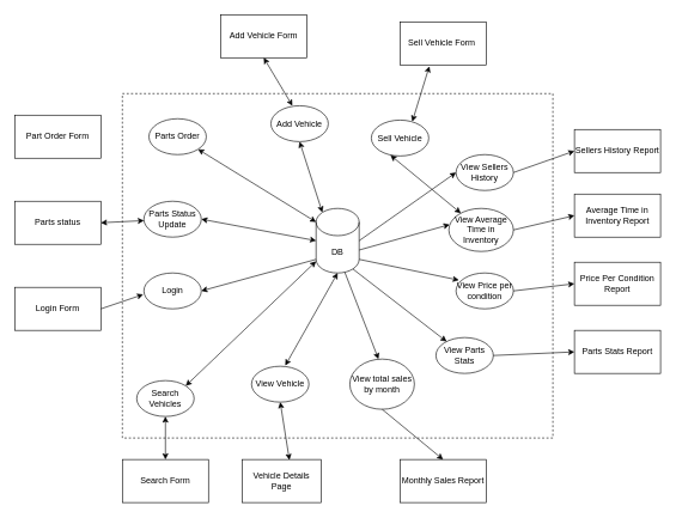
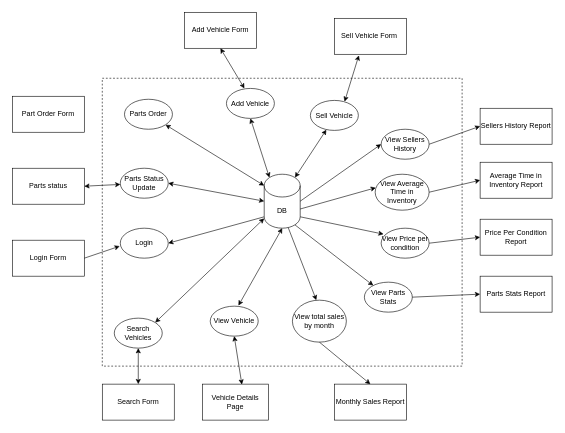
  <mxCell id="0" />
  <mxCell id="1" parent="0" />
  <mxCell id="2" value="DB" style="shape=cylinder3;whiteSpace=wrap;html=1;boundedLbl=1;backgroundOutline=1;size=19;" parent="1" vertex="1"><mxGeometry x="440" y="290" width="60" height="90" as="geometry" /></mxCell>
  <mxCell id="3" value="" style="endArrow=none;dashed=1;html=1;rounded=0;" parent="1" edge="1"><mxGeometry width="50" height="50" relative="1" as="geometry"><mxPoint x="770" y="610" as="sourcePoint" /><mxPoint x="770" y="610" as="targetPoint" /><Array as="points"><mxPoint x="170" y="610" /><mxPoint x="170" y="130" /><mxPoint x="770" y="130" /></Array></mxGeometry></mxCell>
  <mxCell id="4" value="Search Vehicles" style="ellipse;whiteSpace=wrap;html=1;" parent="1" vertex="1"><mxGeometry x="190" y="530" width="80" height="50" as="geometry" /></mxCell>
  <mxCell id="5" value="Login Form" style="rounded=0;whiteSpace=wrap;html=1;" parent="1" vertex="1"><mxGeometry x="20" y="400" width="120" height="60" as="geometry" /></mxCell>
  <mxCell id="6" value="Login" style="ellipse;whiteSpace=wrap;html=1;" parent="1" vertex="1"><mxGeometry x="200" y="380" width="80" height="50" as="geometry" /></mxCell>
  <mxCell id="7" value="" style="endArrow=classic;html=1;rounded=0;exitX=0;exitY=1;exitDx=0;exitDy=-19;exitPerimeter=0;entryX=1;entryY=0.5;entryDx=0;entryDy=0;" parent="1" source="2" target="6" edge="1"><mxGeometry width="50" height="50" relative="1" as="geometry"><mxPoint x="450" y="380" as="sourcePoint" /><mxPoint x="500" y="330" as="targetPoint" /></mxGeometry></mxCell>
  <mxCell id="8" value="" style="endArrow=classic;html=1;rounded=0;exitX=1;exitY=0.5;exitDx=0;exitDy=0;" parent="1" source="5" edge="1"><mxGeometry width="50" height="50" relative="1" as="geometry"><mxPoint x="450" y="380" as="sourcePoint" /><mxPoint x="199" y="410" as="targetPoint" /></mxGeometry></mxCell>
  <mxCell id="9" value="Part Order Form" style="rounded=0;whiteSpace=wrap;html=1;" parent="1" vertex="1"><mxGeometry x="20" y="160" width="120" height="60" as="geometry" /></mxCell>
  <mxCell id="10" value="Parts Order" style="ellipse;whiteSpace=wrap;html=1;" parent="1" vertex="1"><mxGeometry x="207" y="165" width="80" height="50" as="geometry" /></mxCell>
  <mxCell id="11" value="Add Vehicle Form" style="rounded=0;whiteSpace=wrap;html=1;" parent="1" vertex="1"><mxGeometry x="307" y="20" width="120" height="60" as="geometry" /></mxCell>
  <mxCell id="12" value="Add Vehicle" style="ellipse;whiteSpace=wrap;html=1;" parent="1" vertex="1"><mxGeometry x="377" y="146.94" width="80" height="50" as="geometry" /></mxCell>
  <mxCell id="13" value="" style="endArrow=classic;html=1;rounded=0;exitX=0.5;exitY=1;exitDx=0;exitDy=0;entryX=0.375;entryY=0;entryDx=0;entryDy=0;entryPerimeter=0;startArrow=classic;startFill=1;" parent="1" source="11" target="12" edge="1"><mxGeometry width="50" height="50" relative="1" as="geometry"><mxPoint x="450" y="270" as="sourcePoint" /><mxPoint x="500" y="220" as="targetPoint" /></mxGeometry></mxCell>
  <mxCell id="14" value="" style="endArrow=classic;html=1;rounded=0;entryX=0.145;entryY=0;entryDx=0;entryDy=5.51;entryPerimeter=0;startArrow=classic;startFill=1;exitX=0.5;exitY=1;exitDx=0;exitDy=0;" parent="1" source="12" target="2" edge="1"><mxGeometry width="50" height="50" relative="1" as="geometry"><mxPoint x="397" y="200" as="sourcePoint" /><mxPoint x="408.96" y="290" as="targetPoint" /></mxGeometry></mxCell>
  <mxCell id="15" value="Sell Vehicle Form&amp;nbsp;" style="rounded=0;whiteSpace=wrap;html=1;" parent="1" vertex="1"><mxGeometry x="557" y="30" width="120" height="60" as="geometry" /></mxCell>
  <mxCell id="16" value="Sell Vehicle" style="ellipse;whiteSpace=wrap;html=1;" parent="1" vertex="1"><mxGeometry x="517" y="166.94" width="80" height="50" as="geometry" /></mxCell>
  <mxCell id="17" value="" style="endArrow=classic;html=1;rounded=0;entryX=0.713;entryY=0.04;entryDx=0;entryDy=0;entryPerimeter=0;exitX=0.34;exitY=1.031;exitDx=0;exitDy=0;exitPerimeter=0;startArrow=classic;startFill=1;" parent="1" source="15" target="16" edge="1"><mxGeometry width="50" height="50" relative="1" as="geometry"><mxPoint x="600" y="130" as="sourcePoint" /><mxPoint x="500" y="220" as="targetPoint" /></mxGeometry></mxCell>
  <mxCell id="18" value="View Sellers History" style="ellipse;whiteSpace=wrap;html=1;" parent="1" vertex="1"><mxGeometry x="635" y="215" width="80" height="50" as="geometry" /></mxCell>
  <mxCell id="19" value="View Average Time in Inventory" style="ellipse;whiteSpace=wrap;html=1;" parent="1" vertex="1"><mxGeometry x="625" y="290" width="90" height="60" as="geometry" /></mxCell>
  <mxCell id="20" value="View Price per condition" style="ellipse;whiteSpace=wrap;html=1;" parent="1" vertex="1"><mxGeometry x="635" y="380" width="80" height="50" as="geometry" /></mxCell>
  <mxCell id="21" value="View Parts Stats" style="ellipse;whiteSpace=wrap;html=1;" parent="1" vertex="1"><mxGeometry x="607" y="470" width="80" height="50" as="geometry" /></mxCell>
  <mxCell id="22" value="Parts Stats Report" style="rounded=0;whiteSpace=wrap;html=1;" parent="1" vertex="1"><mxGeometry x="800" y="460" width="120" height="60" as="geometry" /></mxCell>
  <mxCell id="23" value="" style="endArrow=classic;html=1;rounded=0;exitX=1;exitY=0.5;exitDx=0;exitDy=0;exitPerimeter=0;entryX=0;entryY=0.5;entryDx=0;entryDy=0;" parent="1" source="2" target="18" edge="1"><mxGeometry width="50" height="50" relative="1" as="geometry"><mxPoint x="450" y="390" as="sourcePoint" /><mxPoint x="500" y="340" as="targetPoint" /></mxGeometry></mxCell>
  <mxCell id="24" value="" style="endArrow=classic;html=1;rounded=0;entryX=0.012;entryY=0.375;entryDx=0;entryDy=0;exitX=1;exitY=0;exitDx=0;exitDy=58;exitPerimeter=0;entryPerimeter=0;" parent="1" source="2" target="19" edge="1"><mxGeometry width="50" height="50" relative="1" as="geometry"><mxPoint x="520" y="390" as="sourcePoint" /><mxPoint x="680" y="325" as="targetPoint" /></mxGeometry></mxCell>
  <mxCell id="25" value="" style="endArrow=classic;html=1;rounded=0;entryX=0.05;entryY=0.2;entryDx=0;entryDy=0;exitX=1;exitY=1;exitDx=0;exitDy=-19;exitPerimeter=0;entryPerimeter=0;" parent="1" source="2" target="20" edge="1"><mxGeometry width="50" height="50" relative="1" as="geometry"><mxPoint x="510" y="358" as="sourcePoint" /><mxPoint x="692" y="367" as="targetPoint" /></mxGeometry></mxCell>
  <mxCell id="26" value="" style="endArrow=classic;html=1;rounded=0;exitX=0.855;exitY=1;exitDx=0;exitDy=-5.51;exitPerimeter=0;" parent="1" source="2" target="21" edge="1"><mxGeometry width="50" height="50" relative="1" as="geometry"><mxPoint x="510" y="371" as="sourcePoint" /><mxPoint x="684" y="430" as="targetPoint" /></mxGeometry></mxCell>
  <mxCell id="27" value="" style="endArrow=classic;html=1;rounded=0;exitX=1;exitY=0.5;exitDx=0;exitDy=0;entryX=0;entryY=0.5;entryDx=0;entryDy=0;" parent="1" source="18" target="44" edge="1"><mxGeometry width="50" height="50" relative="1" as="geometry"><mxPoint x="450" y="390" as="sourcePoint" /><mxPoint x="500" y="340" as="targetPoint" /></mxGeometry></mxCell>
  <mxCell id="28" value="" style="endArrow=classic;html=1;rounded=0;exitX=1;exitY=0.5;exitDx=0;exitDy=0;entryX=0;entryY=0.5;entryDx=0;entryDy=0;" parent="1" source="19" target="45" edge="1"><mxGeometry width="50" height="50" relative="1" as="geometry"><mxPoint x="760" y="325" as="sourcePoint" /><mxPoint x="840" y="362" as="targetPoint" /></mxGeometry></mxCell>
  <mxCell id="29" value="" style="endArrow=classic;html=1;rounded=0;exitX=1;exitY=0.5;exitDx=0;exitDy=0;entryX=0;entryY=0.5;entryDx=0;entryDy=0;" parent="1" source="20" target="46" edge="1"><mxGeometry width="50" height="50" relative="1" as="geometry"><mxPoint x="760" y="385" as="sourcePoint" /><mxPoint x="850" y="372" as="targetPoint" /></mxGeometry></mxCell>
  <mxCell id="30" value="" style="endArrow=classic;html=1;rounded=0;exitX=1;exitY=0.5;exitDx=0;exitDy=0;entryX=0;entryY=0.5;entryDx=0;entryDy=0;" parent="1" source="21" target="22" edge="1"><mxGeometry width="50" height="50" relative="1" as="geometry"><mxPoint x="760" y="445" as="sourcePoint" /><mxPoint x="840" y="390" as="targetPoint" /></mxGeometry></mxCell>
  <mxCell id="31" value="Parts status" style="rounded=0;whiteSpace=wrap;html=1;" parent="1" vertex="1"><mxGeometry x="20" y="280" width="120" height="60" as="geometry" /></mxCell>
  <mxCell id="32" value="Parts Status Update" style="ellipse;whiteSpace=wrap;html=1;" parent="1" vertex="1"><mxGeometry x="200" y="280" width="80" height="50" as="geometry" /></mxCell>
  <mxCell id="33" value="" style="endArrow=classic;startArrow=classic;html=1;rounded=0;entryX=1;entryY=0.5;entryDx=0;entryDy=0;" parent="1" source="32" target="31" edge="1"><mxGeometry width="50" height="50" relative="1" as="geometry"><mxPoint x="450" y="390" as="sourcePoint" /><mxPoint x="500" y="340" as="targetPoint" /></mxGeometry></mxCell>
  <mxCell id="34" value="" style="endArrow=classic;startArrow=classic;html=1;rounded=0;exitX=1;exitY=0.5;exitDx=0;exitDy=0;entryX=0;entryY=0.5;entryDx=0;entryDy=0;entryPerimeter=0;" parent="1" source="32" target="2" edge="1"><mxGeometry width="50" height="50" relative="1" as="geometry"><mxPoint x="450" y="390" as="sourcePoint" /><mxPoint x="500" y="340" as="targetPoint" /></mxGeometry></mxCell>
  <mxCell id="35" value="Search Form" style="rounded=0;whiteSpace=wrap;html=1;" parent="1" vertex="1"><mxGeometry x="170" y="640" width="120" height="60" as="geometry" /></mxCell>
  <mxCell id="36" value="" style="endArrow=classic;startArrow=classic;html=1;rounded=0;exitX=0.5;exitY=0;exitDx=0;exitDy=0;" parent="1" source="35" target="4" edge="1"><mxGeometry width="50" height="50" relative="1" as="geometry"><mxPoint x="131" y="630" as="sourcePoint" /><mxPoint x="500" y="340" as="targetPoint" /></mxGeometry></mxCell>
  <mxCell id="37" value="" style="endArrow=classic;startArrow=classic;html=1;rounded=0;exitX=1;exitY=0;exitDx=0;exitDy=0;" parent="1" source="4" target="2" edge="1"><mxGeometry width="50" height="50" relative="1" as="geometry"><mxPoint x="450" y="390" as="sourcePoint" /><mxPoint x="500" y="340" as="targetPoint" /></mxGeometry></mxCell>
  <mxCell id="38" value="" style="endArrow=classic;html=1;rounded=0;entryX=0;entryY=0;entryDx=0;entryDy=19;entryPerimeter=0;startArrow=classic;startFill=1;" parent="1" source="10" target="2" edge="1"><mxGeometry width="50" height="50" relative="1" as="geometry"><mxPoint x="450" y="390" as="sourcePoint" /><mxPoint x="500" y="340" as="targetPoint" /></mxGeometry></mxCell>
- <mxCell id="39" value="" style="endArrow=classic;html=1;rounded=0;exitX=0.333;exitY=0.979;exitDx=0;exitDy=0;exitPerimeter=0;startArrow=classic;startFill=1;" parent="1" source="16" target="19" edge="1"><mxGeometry width="50" height="50" relative="1" as="geometry"><mxPoint x="450" y="390" as="sourcePoint" /><mxPoint x="500" y="340" as="targetPoint" /></mxGeometry></mxCell>
+ <mxCell id="39" value="" style="endArrow=classic;html=1;rounded=0;exitX=0.333;exitY=0.979;exitDx=0;exitDy=0;exitPerimeter=0;entryX=0.855;entryY=0;entryDx=0;entryDy=5.51;entryPerimeter=0;startArrow=classic;startFill=1;" parent="1" source="16" target="2" edge="1"><mxGeometry width="50" height="50" relative="1" as="geometry"><mxPoint x="450" y="390" as="sourcePoint" /><mxPoint x="500" y="340" as="targetPoint" /></mxGeometry></mxCell>
  <mxCell id="40" value="Vehicle Details Page" style="rounded=0;whiteSpace=wrap;html=1;" parent="1" vertex="1"><mxGeometry x="337" y="640" width="110" height="60" as="geometry" /></mxCell>
  <mxCell id="41" value="View Vehicle" style="ellipse;whiteSpace=wrap;html=1;" parent="1" vertex="1"><mxGeometry x="350" y="510" width="80" height="50" as="geometry" /></mxCell>
  <mxCell id="42" value="" style="endArrow=classic;html=1;rounded=0;entryX=0.588;entryY=-0.02;entryDx=0;entryDy=0;entryPerimeter=0;exitX=0.5;exitY=1;exitDx=0;exitDy=0;exitPerimeter=0;startArrow=classic;startFill=1;" parent="1" source="2" target="41" edge="1"><mxGeometry width="50" height="50" relative="1" as="geometry"><mxPoint x="490" y="380" as="sourcePoint" /><mxPoint x="500" y="330" as="targetPoint" /></mxGeometry></mxCell>
  <mxCell id="43" value="" style="endArrow=classic;html=1;rounded=0;exitX=0.5;exitY=1;exitDx=0;exitDy=0;entryX=0.598;entryY=0.012;entryDx=0;entryDy=0;entryPerimeter=0;startArrow=classic;startFill=1;" parent="1" source="41" target="40" edge="1"><mxGeometry width="50" height="50" relative="1" as="geometry"><mxPoint x="450" y="380" as="sourcePoint" /><mxPoint x="500" y="330" as="targetPoint" /></mxGeometry></mxCell>
  <mxCell id="44" value="Sellers History Report" style="rounded=0;whiteSpace=wrap;html=1;" parent="1" vertex="1"><mxGeometry x="800" y="180" width="120" height="60" as="geometry" /></mxCell>
  <mxCell id="45" value="Average Time in Inventory Report" style="rounded=0;whiteSpace=wrap;html=1;" parent="1" vertex="1"><mxGeometry x="800" y="270" width="120" height="60" as="geometry" /></mxCell>
  <mxCell id="46" value="Price Per Condition Report" style="rounded=0;whiteSpace=wrap;html=1;" parent="1" vertex="1"><mxGeometry x="800" y="365" width="120" height="60" as="geometry" /></mxCell>
  <mxCell id="47" value="View total sales by month" style="ellipse;whiteSpace=wrap;html=1;" parent="1" vertex="1"><mxGeometry x="487" y="500" width="90" height="70" as="geometry" /></mxCell>
  <mxCell id="48" value="Monthly Sales Report" style="rounded=0;whiteSpace=wrap;html=1;" parent="1" vertex="1"><mxGeometry x="557" y="640" width="120" height="60" as="geometry" /></mxCell>
  <mxCell id="49" value="" style="endArrow=classic;html=1;rounded=0;exitX=0.5;exitY=1;exitDx=0;exitDy=0;entryX=0.5;entryY=0;entryDx=0;entryDy=0;" parent="1" source="47" target="48" edge="1"><mxGeometry width="50" height="50" relative="1" as="geometry"><mxPoint x="760" y="515" as="sourcePoint" /><mxPoint x="840" y="460" as="targetPoint" /></mxGeometry></mxCell>
  <mxCell id="50" value="" style="endArrow=classic;html=1;rounded=0;exitX=0.667;exitY=0.989;exitDx=0;exitDy=0;exitPerimeter=0;entryX=0.444;entryY=0;entryDx=0;entryDy=0;entryPerimeter=0;" parent="1" source="2" target="47" edge="1"><mxGeometry width="50" height="50" relative="1" as="geometry"><mxPoint x="501" y="384" as="sourcePoint" /><mxPoint x="645" y="496" as="targetPoint" /></mxGeometry></mxCell>
